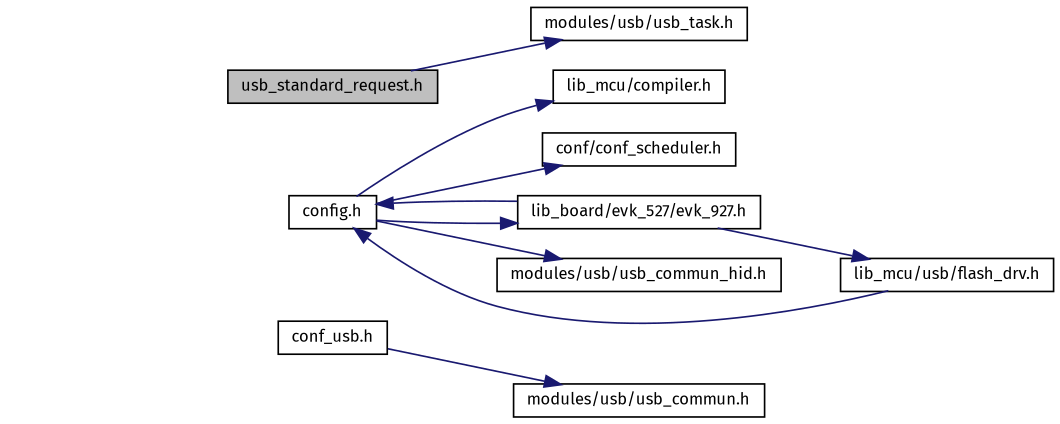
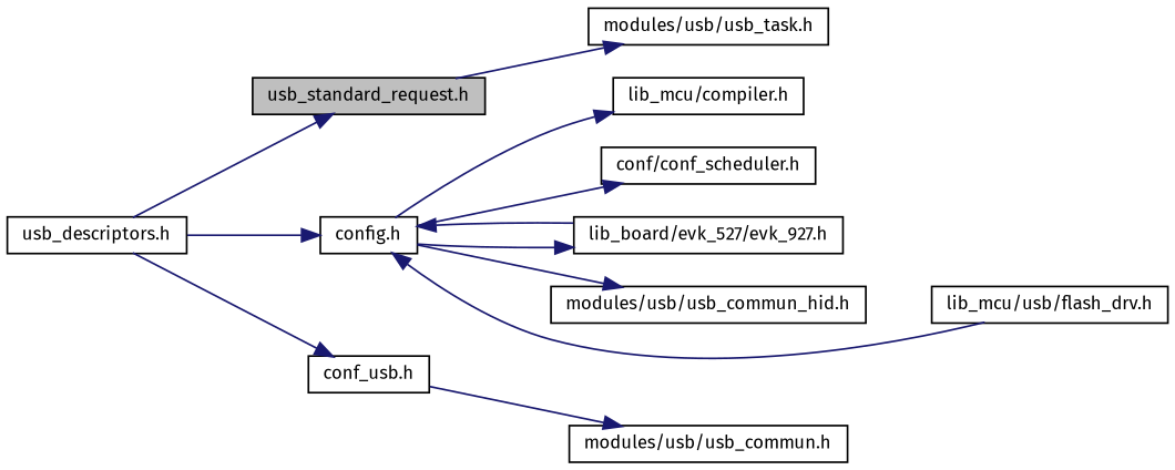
  digraph {
    fontname="Fira Sans"
    rankdir=LR
    node [color=black fillcolor=white fontname="Fira Sans" fontsize=10 shape=record style=filled]
    edge [color=midnightblue fontname="Fira Sans" fontsize=10 labelfontname="FreeSans.ttf" labelfontsize=10 style=solid]
    n1 [fillcolor=grey75 fontcolor=black height=0.2 label="usb_standard_request.h" width=0.4]
    n2 [height=0.2 label="modules/usb/usb_task.h" width=0.4]
+   n3 [height=0.2 label="usb_descriptors.h" width=0.4]
    n4 [height=0.2 label="config.h" width=0.4]
    n5 [height=0.2 label="conf_usb.h" width=0.4]
    n6 [height=0.2 label="lib_mcu/compiler.h" width=0.4]
    n7 [height=0.2 label="conf/conf_scheduler.h" width=0.4]
    n8 [height=0.2 label="lib_board/evk_527/evk_927.h" width=0.4]
    n9 [height=0.2 label="modules/usb/usb_commun_hid.h" width=0.4]
    n10 [height=0.2 label="modules/usb/usb_commun.h" width=0.4]
    n11 [height=0.2 label="lib_mcu/usb/flash_drv.h" width=0.4]
    n1 -> n2
+   n3 -> n1
+   n3 -> n4
+   n3 -> n5
    n4 -> n6
    n4 -> n7
    n4 -> n8
    n4 -> n9
    n5 -> n10
    n8 -> n4
-   n8 -> n11
    n11 -> n4
  }
